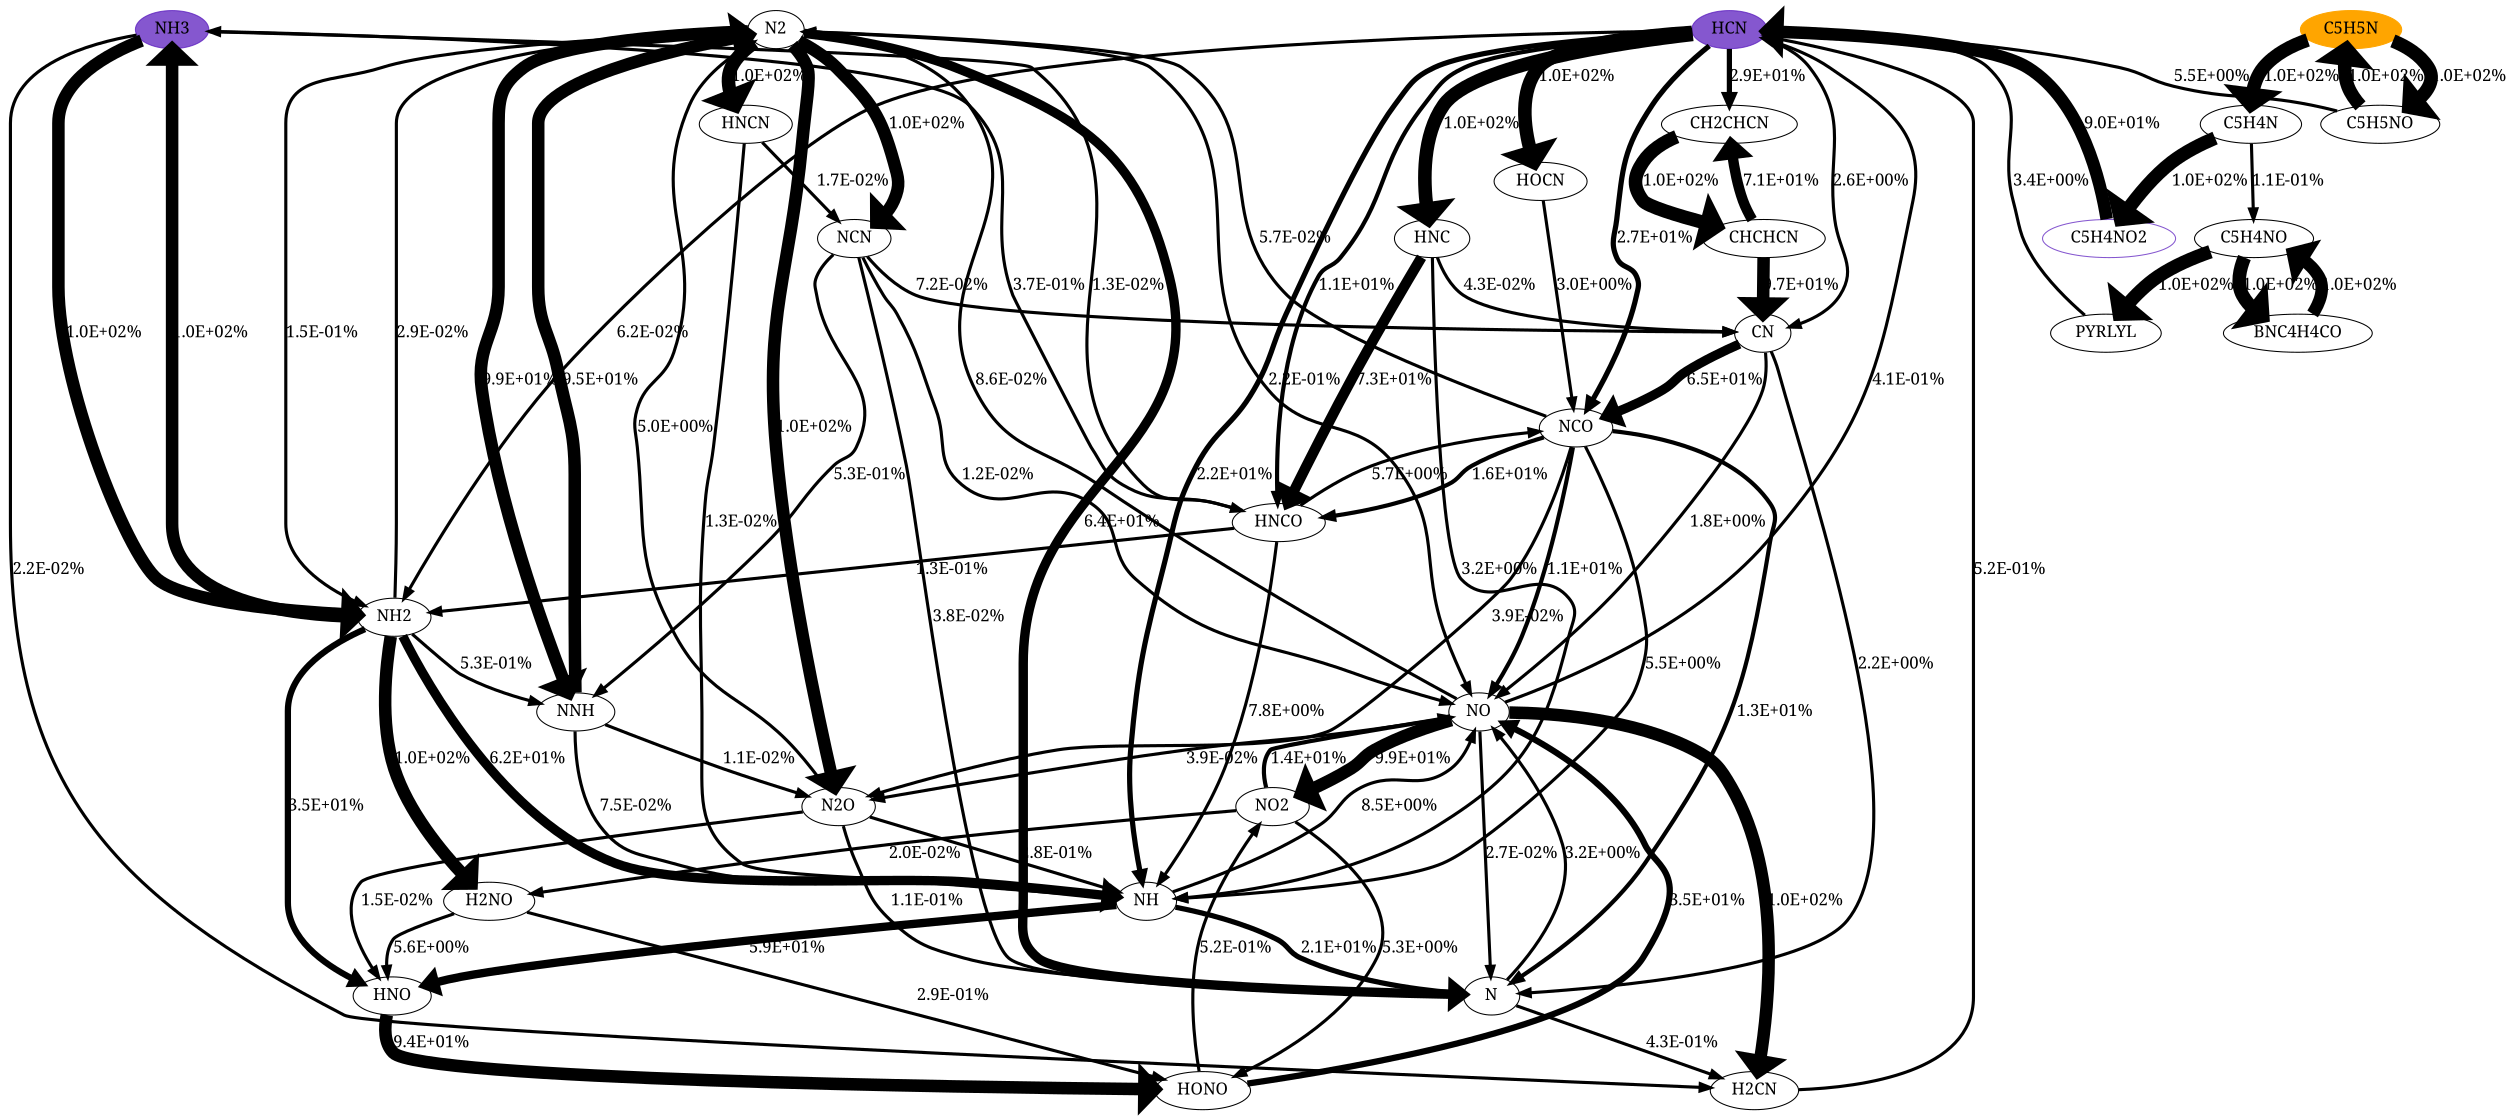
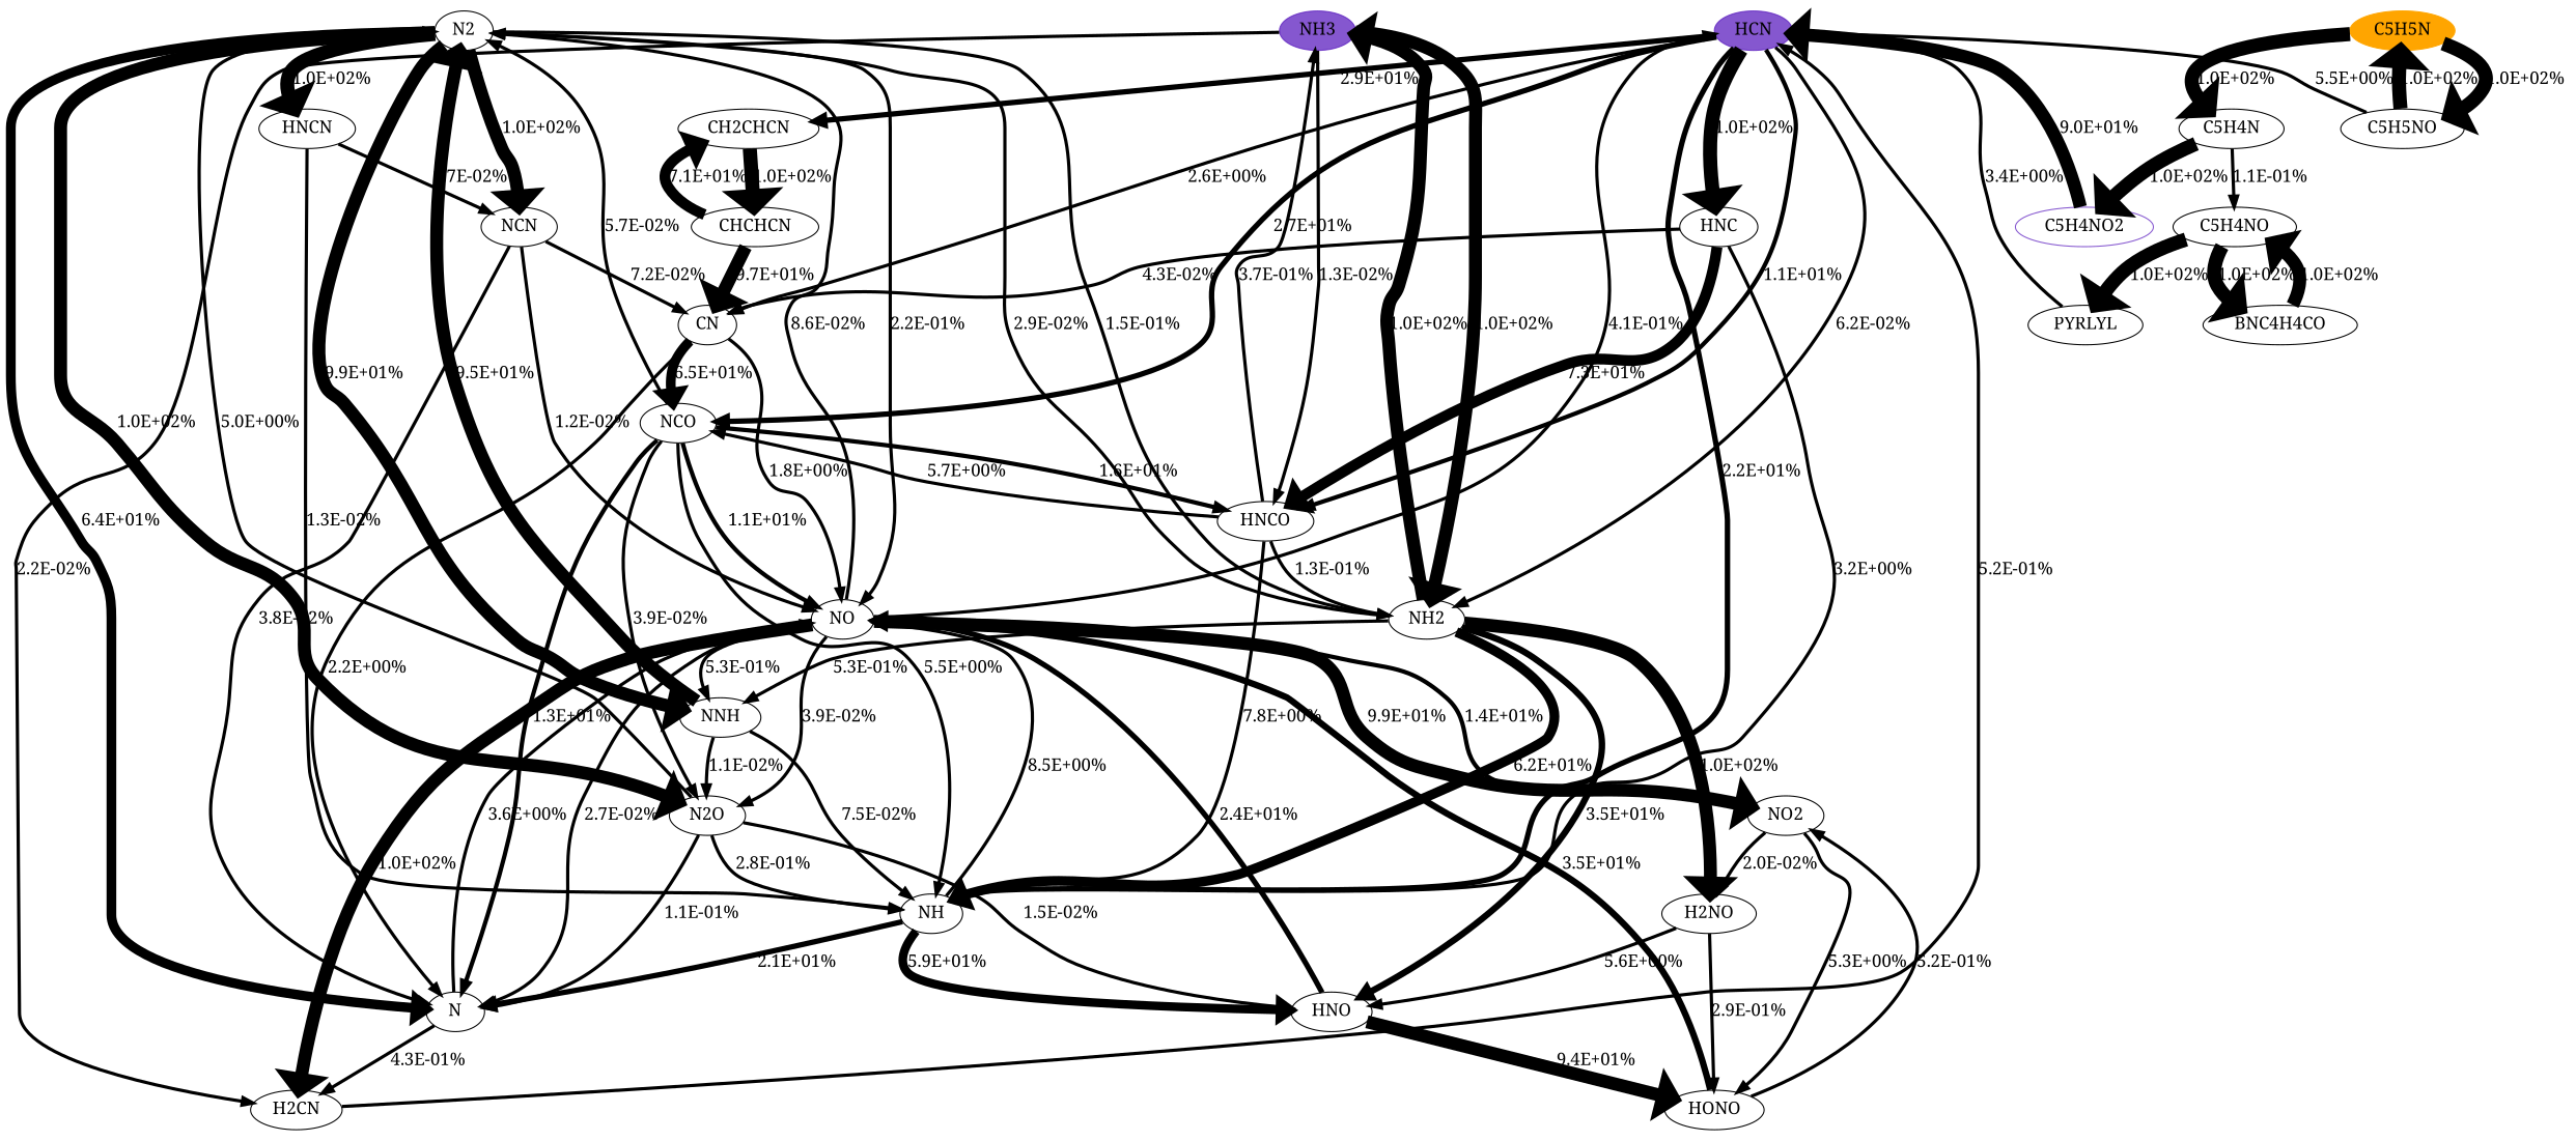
  digraph {
    b="0,0,1558,558"
    rankdir=TB
    splines=True
    node [fontname=serif fontsize=16]
    edge [fontcolor=black fontname=serif fontsize=16 penwidth=3]
    N2
    HCN [color="#500dbab1" fillcolor="#500dbab1" style=filled]
    C5H5N [color=orange fillcolor=orange style=filled]
    NH3 [color="#500dbab1" fillcolor="#500dbab1" style=filled]
    NO
    NNH
    N
    N2O
    NH2
    NCN
    HNCN
    NH
    HNC
    CN
    HNCO
    NCO
    CH2CHCN
-   HOCN
    C5H4N
    C5H5NO
    H2CN
    NO2
    HNO
    HONO
    H2NO
    CHCHCN
    C5H4NO
    C5H4NO2 [color="#500dbab1"]
    PYRLYL
    BNC4H4CO
    subgraph sub_1 {
      rank=source
      N2
      HCN
      C5H5N
      NH3
    }
    N2 -> NO [label="2.2E-01%"]
    N2 -> NNH [label="9.9E+01%" penwidth=12]
    N2 -> N [label="6.4E+01%" penwidth=9]
    N2 -> N2O [label="1.0E+02%" penwidth=12]
    N2 -> NH2 [label="1.5E-01%"]
    N2 -> NCN [label="1.0E+02%" penwidth=12]
    N2 -> HNCN [label="1.0E+02%" penwidth=13]
    HCN -> NH2 [label="6.2E-02%"]
    HCN -> NH [label="2.2E+01%" penwidth=5]
    HCN -> HNC [label="1.0E+02%" penwidth=13]
    HCN -> CN [label="2.6E+00%"]
    HCN -> HNCO [label="1.1E+01%" penwidth=4]
    HCN -> NCO [label="2.7E+01%" penwidth=5]
    HCN -> CH2CHCN [label="2.9E+01%" penwidth=5]
-   HCN -> HOCN [label="1.0E+02%" penwidth=13]
    C5H5N -> C5H4N [label="1.0E+02%" penwidth=13]
    C5H5N -> C5H5NO [label="1.0E+02%" penwidth=13]
    NH3 -> NH2 [label="1.0E+02%" penwidth=12]
    NH3 -> HNCO [label="1.3E-02%"]
    NH3 -> H2CN [label="2.2E-02%"]
    NO -> N2 [label="8.6E-02%"]
    NO -> HCN [label="4.1E-01%"]
-   NCN -> NNH [label="5.3E-01%"]
+   NO -> NNH [label="5.3E-01%"]
    NO -> N [label="2.7E-02%"]
    NO -> N2O [label="3.9E-02%"]
    NO -> H2CN [label="1.0E+02%" penwidth=12]
    NO -> NO2 [label="9.9E+01%" penwidth=12]
    NNH -> N2 [label="9.5E+01%" penwidth=12]
    NNH -> N2O [label="1.1E-02%"]
    NNH -> NH [label="7.5E-02%"]
-   N -> NO [label="3.2E+00%"]
+   N -> NO [label="3.6E+00%"]
    N -> H2CN [label="4.3E-01%"]
    N2O -> N2 [label="5.0E+00%"]
    N2O -> N [label="1.1E-01%"]
    N2O -> NH [label="2.8E-01%"]
    N2O -> HNO [label="1.5E-02%"]
    NH2 -> N2 [label="2.9E-02%"]
    NH2 -> NH3 [label="1.0E+02%" penwidth=12]
    NH2 -> NNH [label="5.3E-01%"]
    NH2 -> NH [label="6.2E+01%" penwidth=9]
    NH2 -> HNO [label="3.5E+01%" penwidth=6]
    NH2 -> H2NO [label="1.0E+02%" penwidth=12]
    NCN -> NO [label="1.2E-02%"]
    NCN -> N [label="3.8E-02%"]
    NCN -> CN [label="7.2E-02%"]
    HNCN -> NCN [label="1.7E-02%"]
    HNCN -> NH [label="1.3E-02%"]
    NH -> NO [label="8.5E+00%"]
    NH -> N [label="2.1E+01%" penwidth=5]
    NH -> HNO [label="5.9E+01%" penwidth=8]
    HNC -> NH [label="3.2E+00%"]
    HNC -> CN [label="4.3E-02%"]
    HNC -> HNCO [label="7.3E+01%" penwidth=10]
    CN -> NO [label="1.8E+00%"]
    CN -> N [label="2.2E+00%"]
    CN -> NCO [label="6.5E+01%" penwidth=9]
    HNCO -> NH3 [label="3.7E-01%"]
    HNCO -> NH2 [label="1.3E-01%"]
    HNCO -> NH [label="7.8E+00%"]
    HNCO -> NCO [label="5.7E+00%"]
    NCO -> N2 [label="5.7E-02%"]
    NCO -> NO [label="1.1E+01%" penwidth=4]
    NCO -> N [label="1.3E+01%" penwidth=4]
    NCO -> N2O [label="3.9E-02%"]
    NCO -> NH [label="5.5E+00%"]
    NCO -> HNCO [label="1.6E+01%" penwidth=4]
    CH2CHCN -> CHCHCN [label="1.0E+02%" penwidth=13]
-   HOCN -> NCO [label="3.0E+00%"]
    C5H4N -> C5H4NO [label="1.1E-01%"]
    C5H4N -> C5H4NO2 [label="1.0E+02%" penwidth=13]
    C5H5NO -> HCN [label="5.5E+00%"]
    C5H5NO -> C5H5N [label="1.0E+02%" penwidth=13]
    H2CN -> HCN [label="5.2E-01%"]
    NO2 -> NO [label="1.4E+01%" penwidth=4]
    NO2 -> HONO [label="5.3E+00%"]
    NO2 -> H2NO [label="2.0E-02%"]
+   HNO -> NO [label="2.4E+01%" penwidth=5]
    HNO -> HONO [label="9.4E+01%" penwidth=12]
    HONO -> NO [label="3.5E+01%" penwidth=6]
    HONO -> NO2 [label="5.2E-01%"]
    H2NO -> HNO [label="5.6E+00%"]
    H2NO -> HONO [label="2.9E-01%"]
    CHCHCN -> CN [label="9.7E+01%" penwidth=12]
    CHCHCN -> CH2CHCN [label="7.1E+01%" penwidth=10]
    C5H4NO -> PYRLYL [label="1.0E+02%" penwidth=13]
    C5H4NO -> BNC4H4CO [label="1.0E+02%" penwidth=13]
    C5H4NO2 -> HCN [label="9.0E+01%" penwidth=12]
    PYRLYL -> HCN [label="3.4E+00%"]
    BNC4H4CO -> C5H4NO [label="1.0E+02%" penwidth=12]
  }
